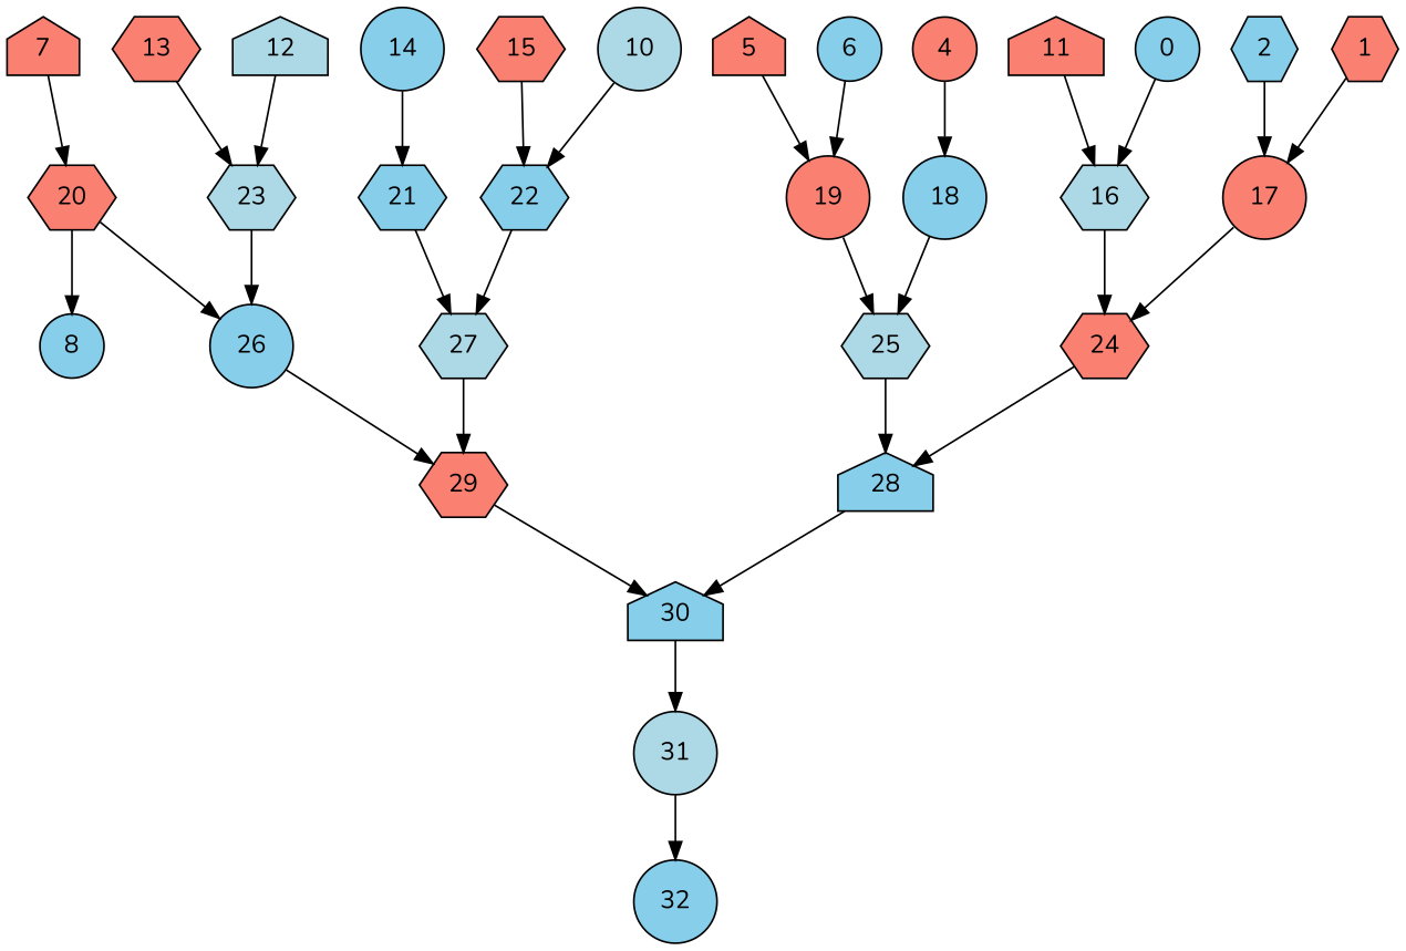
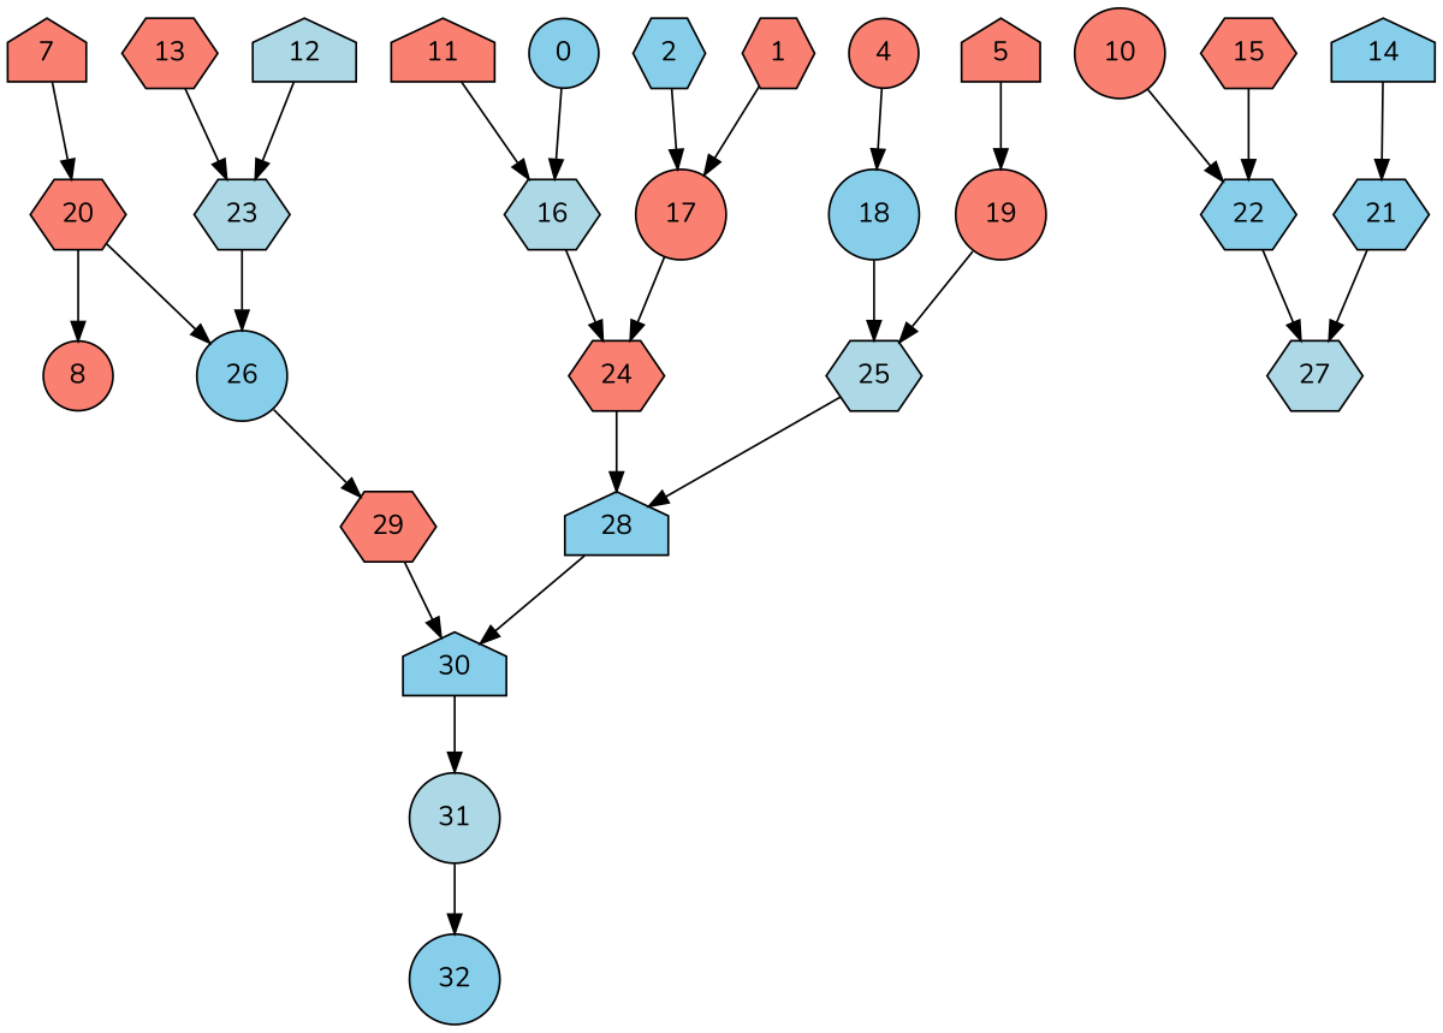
  digraph {
    fontname=Nunito
    node [fillcolor=skyblue fontname=Nunito shape=hexagon style=filled]
    edge [fontname=Nunito]
    0 [shape=circle width=0.2]
    16 [fillcolor=lightblue width=0.2]
    24 [fillcolor=salmon width=0.2]
    1 [fillcolor=salmon width=0.2]
    17 [fillcolor=salmon shape=circle width=0.2]
    2 [width=0.2]
    18 [shape=circle width=0.2]
    25 [fillcolor=lightblue width=0.2]
    4 [fillcolor=salmon shape=circle width=0.2]
    5 [fillcolor=salmon shape=house width=0.2]
    19 [fillcolor=salmon shape=circle width=0.2]
-   6 [shape=circle width=0.2]
    7 [fillcolor=salmon shape=house width=0.2]
    20 [fillcolor=salmon width=0.2]
-   8 [shape=circle width=0.2]
+   8 [fillcolor=salmon shape=circle width=0.2]
    26 [shape=circle width=0.2]
    21 [width=0.2]
    27 [fillcolor=lightblue width=0.2]
-   10 [fillcolor=lightblue shape=circle width=0.2]
+   10 [fillcolor=salmon shape=circle width=0.2]
    22 [width=0.2]
    11 [fillcolor=salmon shape=house width=0.2]
    12 [fillcolor=lightblue shape=house width=0.2]
    23 [fillcolor=lightblue width=0.2]
    13 [fillcolor=salmon width=0.2]
-   14 [shape=circle width=0.2]
+   14 [shape=house width=0.2]
    15 [fillcolor=salmon width=0.2]
    28 [shape=house width=0.2]
    29 [fillcolor=salmon width=0.2]
    30 [shape=house width=0.2]
    31 [fillcolor=lightblue shape=circle width=0.2]
    32 [shape=circle width=0.2]
    0 -> 16
    16 -> 24
    24 -> 28
    1 -> 17
    17 -> 24
    2 -> 17
    18 -> 25
    25 -> 28
    4 -> 18
    5 -> 19
    19 -> 25
-   6 -> 19
    7 -> 20
    20 -> 8
    20 -> 26
    26 -> 29
    21 -> 27
-   27 -> 29
    10 -> 22
    22 -> 27
    11 -> 16
    12 -> 23
    23 -> 26
    13 -> 23
    14 -> 21
    15 -> 22
    28 -> 30
    29 -> 30
    30 -> 31
    31 -> 32
  }
